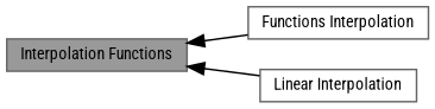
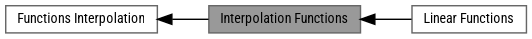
  digraph {
    fontname="Roboto Condensed"
    rankdir=LR
    node [color=grey40 fillcolor=white fontname="Roboto Condensed" fontsize=10 shape=box style=filled]
    edge [dir=back fontname="Roboto Condensed" fontsize=10 labelfontname=Helvetica labelfontsize=10 shape=plaintext style=solid]
    n1 [height=0.2 label="Functions Interpolation" width=0.4]
-   n2 [height=0.2 label="Linear Interpolation" width=0.4]
+   n2 [height=0.2 label="Linear Functions" width=0.4]
    n3 [color=gray40 fillcolor=grey60 fontcolor=black height=0.2 label="Interpolation Functions" width=0.4]
-   n3 -> n1
+   n1 -> n3
    n3 -> n2
  }
